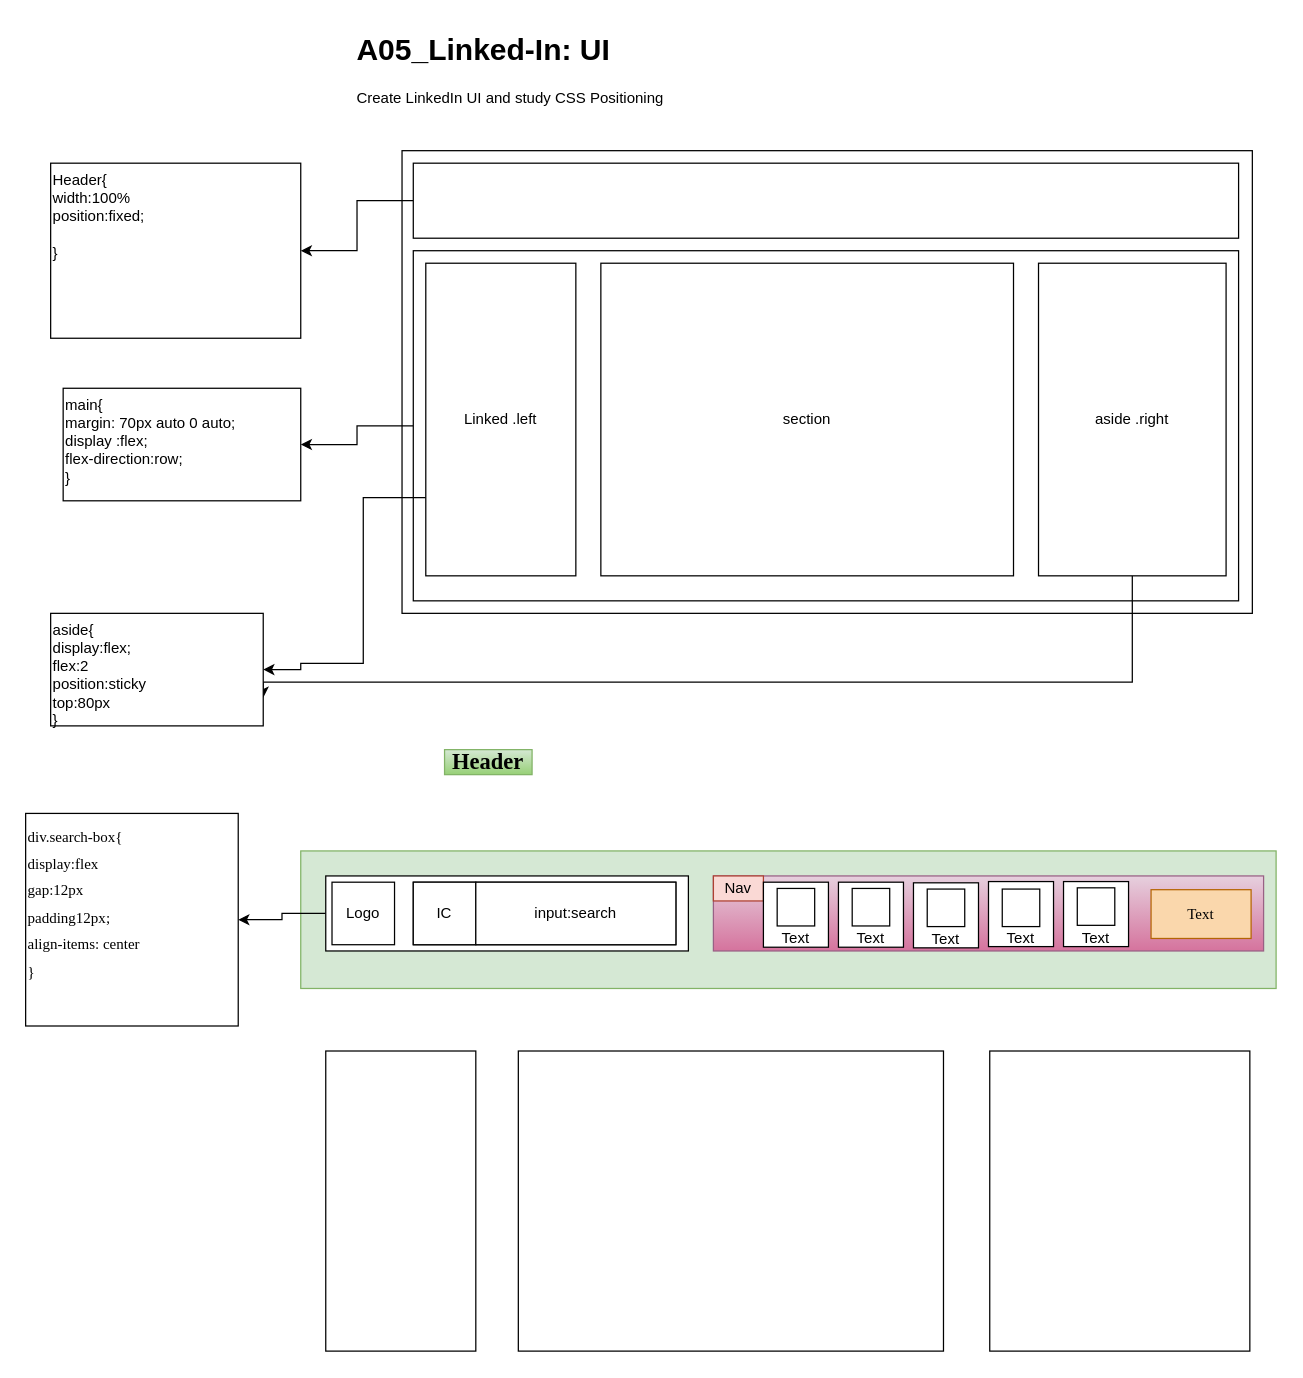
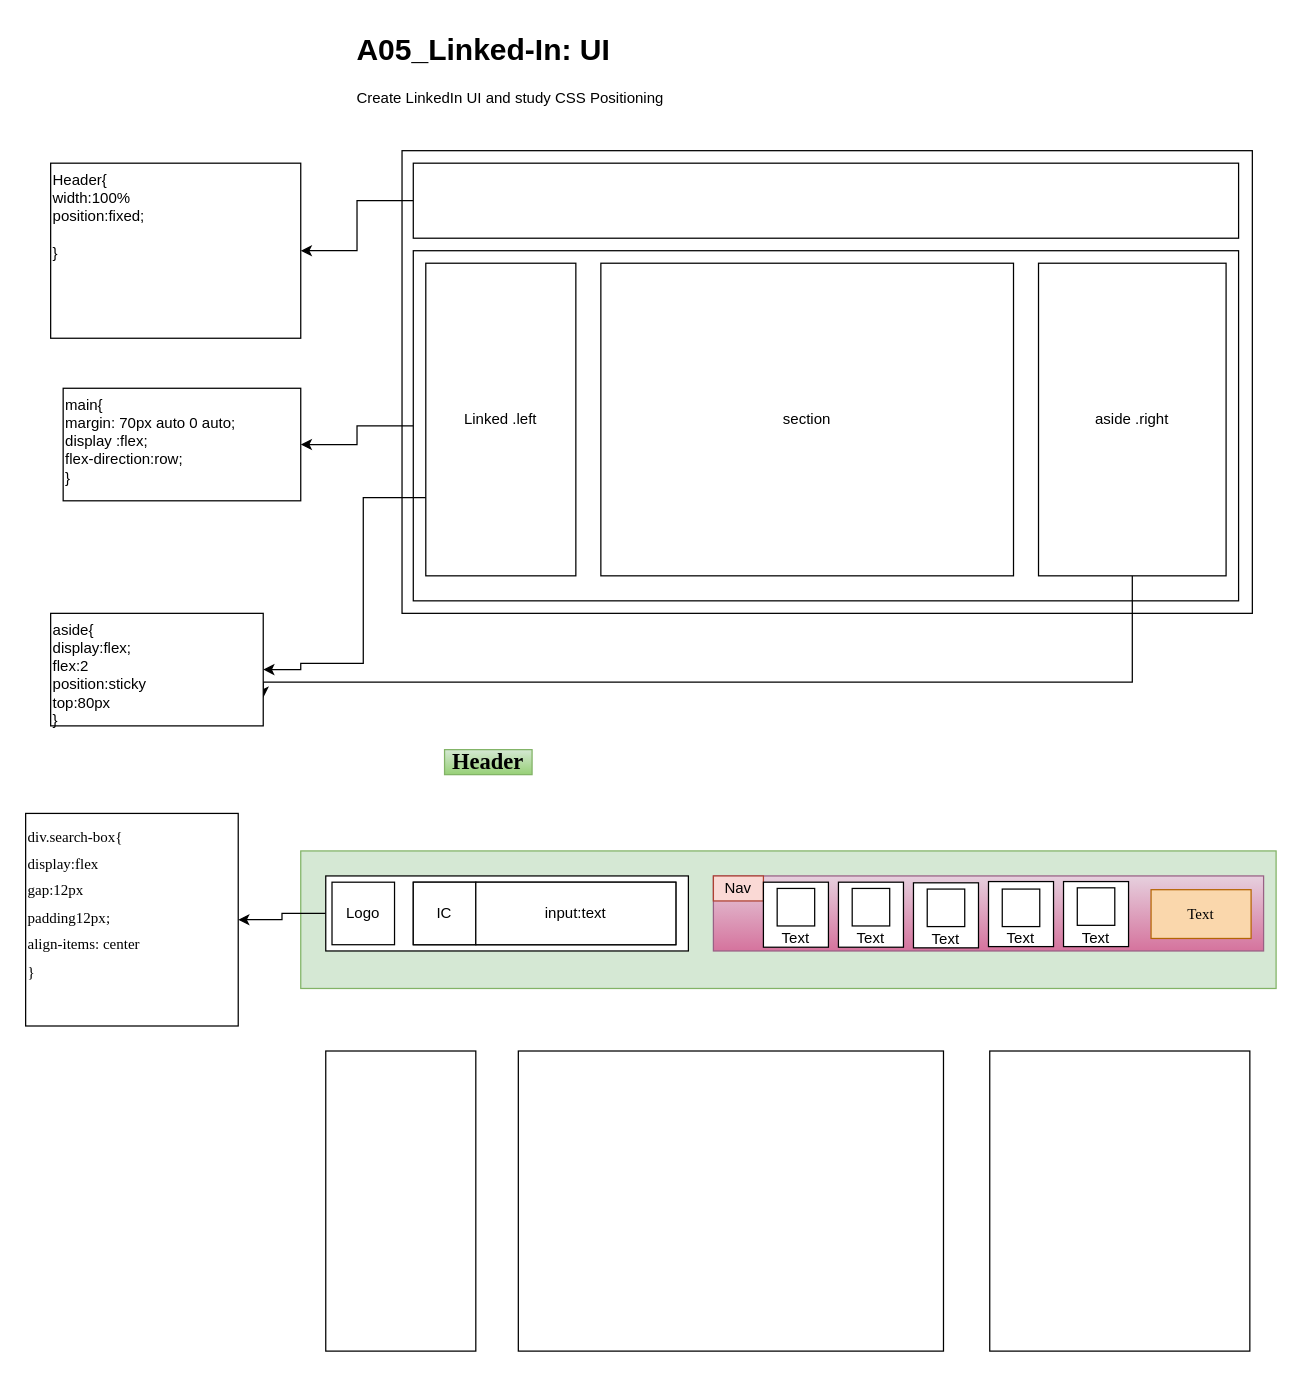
  <mxCell id="0" />
  <mxCell id="1" parent="0" />
  <mxCell id="2" value="&lt;h1&gt;A05_Linked-In: UI&lt;/h1&gt;&lt;div&gt;Create LinkedIn UI and study CSS Positioning&lt;/div&gt;" style="text;html=1;strokeColor=none;fillColor=none;spacing=5;spacingTop=-20;whiteSpace=wrap;overflow=hidden;rounded=0;" vertex="1" parent="1"><mxGeometry x="280" y="20" width="700" height="80" as="geometry" /></mxCell>
  <mxCell id="3" value="" style="rounded=0;whiteSpace=wrap;html=1;" vertex="1" parent="1"><mxGeometry x="321" y="120" width="680" height="370" as="geometry" /></mxCell>
  <mxCell id="4" value="" style="edgeStyle=orthogonalEdgeStyle;rounded=0;orthogonalLoop=1;jettySize=auto;html=1;" edge="1" parent="1" source="5" target="13"><mxGeometry relative="1" as="geometry" /></mxCell>
  <mxCell id="5" value="" style="rounded=0;whiteSpace=wrap;html=1;" vertex="1" parent="1"><mxGeometry x="330" y="130" width="660" height="60" as="geometry" /></mxCell>
  <mxCell id="6" value="" style="edgeStyle=orthogonalEdgeStyle;rounded=0;orthogonalLoop=1;jettySize=auto;html=1;" edge="1" parent="1" source="7" target="14"><mxGeometry relative="1" as="geometry" /></mxCell>
  <mxCell id="7" value="" style="rounded=0;whiteSpace=wrap;html=1;" vertex="1" parent="1"><mxGeometry x="330" y="200" width="660" height="280" as="geometry" /></mxCell>
  <mxCell id="8" style="edgeStyle=orthogonalEdgeStyle;rounded=0;orthogonalLoop=1;jettySize=auto;html=1;exitX=0;exitY=0.75;exitDx=0;exitDy=0;entryX=1;entryY=0.5;entryDx=0;entryDy=0;" edge="1" parent="1" source="9" target="15"><mxGeometry relative="1" as="geometry"><mxPoint x="250" y="530" as="targetPoint" /><Array as="points"><mxPoint x="290" y="398" /><mxPoint x="290" y="530" /><mxPoint y="530" x="240" /></Array></mxGeometry></mxCell>
  <mxCell id="9" value="Linked .left" style="rounded=0;whiteSpace=wrap;html=1;" vertex="1" parent="1"><mxGeometry x="340" y="210" width="120" height="250" as="geometry" /></mxCell>
  <mxCell id="10" value="section" style="rounded=0;whiteSpace=wrap;html=1;" vertex="1" parent="1"><mxGeometry x="480" y="210" width="330" height="250" as="geometry" /></mxCell>
  <mxCell id="11" style="edgeStyle=orthogonalEdgeStyle;rounded=0;orthogonalLoop=1;jettySize=auto;html=1;entryX=1;entryY=0.75;entryDx=0;entryDy=0;" edge="1" parent="1" source="12" target="15"><mxGeometry relative="1" as="geometry"><Array as="points"><mxPoint x="905" y="545" /></Array></mxGeometry></mxCell>
  <mxCell id="12" value="aside .right" style="rounded=0;whiteSpace=wrap;html=1;" vertex="1" parent="1"><mxGeometry x="830" y="210" width="150" height="250" as="geometry" /></mxCell>
  <mxCell id="13" value="Header{&lt;br&gt;&lt;div&gt;width:100%&lt;/div&gt;&lt;div&gt;position:fixed;&lt;/div&gt;&lt;div&gt;&lt;br&gt;&lt;/div&gt;}" style="whiteSpace=wrap;html=1;rounded=0;align=left;verticalAlign=top;" vertex="1" parent="1"><mxGeometry x="40" y="130" width="200" height="140" as="geometry" /></mxCell>
  <mxCell id="14" value="main{&lt;br&gt;margin: 70px auto 0 auto;&lt;br&gt;display :flex;&lt;br&gt;flex-direction:row;&lt;br&gt;}" style="whiteSpace=wrap;html=1;rounded=0;align=left;verticalAlign=top;" vertex="1" parent="1"><mxGeometry x="50" y="310" width="190" height="90" as="geometry" /></mxCell>
  <mxCell id="15" value="aside{&lt;br&gt;display:flex;&lt;br&gt;flex:2&lt;br&gt;position:sticky&lt;br&gt;top:80px&lt;br&gt;}" style="rounded=0;whiteSpace=wrap;html=1;align=left;verticalAlign=top;" vertex="1" parent="1"><mxGeometry x="40" y="490" width="170" height="90" as="geometry" /></mxCell>
  <mxCell id="16" value="" style="rounded=0;whiteSpace=wrap;html=1;fillColor=#d5e8d4;strokeColor=#82b366;" vertex="1" parent="1"><mxGeometry y="680" width="780" height="110" as="geometry" x="240" /></mxCell>
  <mxCell id="17" style="edgeStyle=orthogonalEdgeStyle;rounded=0;orthogonalLoop=1;jettySize=auto;html=1;exitX=0;exitY=0.5;exitDx=0;exitDy=0;fontFamily=Verdana;fontSize=18;" edge="1" parent="1" source="18" target="41"><mxGeometry relative="1" as="geometry"><mxPoint x="180" y="730" as="targetPoint" /></mxGeometry></mxCell>
  <mxCell id="18" value="" style="rounded=0;whiteSpace=wrap;html=1;" vertex="1" parent="1"><mxGeometry x="260" y="700" width="290" height="60" as="geometry" /></mxCell>
  <mxCell id="19" value="Logo" style="whiteSpace=wrap;html=1;aspect=fixed;" vertex="1" parent="1"><mxGeometry x="265" y="705" width="50" height="50" as="geometry" /></mxCell>
  <mxCell id="20" value="" style="rounded=0;whiteSpace=wrap;html=1;" vertex="1" parent="1"><mxGeometry x="330" y="705" width="210" height="50" as="geometry" /></mxCell>
  <mxCell id="21" value="IC" style="whiteSpace=wrap;html=1;aspect=fixed;" vertex="1" parent="1"><mxGeometry x="330" y="705" width="50" height="50" as="geometry" /></mxCell>
- <mxCell id="22" value="input:search" style="rounded=0;whiteSpace=wrap;html=1;" vertex="1" parent="1"><mxGeometry x="380" y="705" width="160" height="50" as="geometry" /></mxCell>
+ <mxCell id="22" value="input:text" style="rounded=0;whiteSpace=wrap;html=1;" vertex="1" parent="1"><mxGeometry x="380" y="705" width="160" height="50" as="geometry" /></mxCell>
  <mxCell id="23" value="" style="rounded=0;whiteSpace=wrap;html=1;fillColor=#e6d0de;gradientColor=#d5739d;strokeColor=#996185;" vertex="1" parent="1"><mxGeometry x="570" y="700" width="440" height="60" as="geometry" /></mxCell>
  <mxCell id="24" value="Nav" style="text;html=1;strokeColor=#ae4132;fillColor=#fad9d5;align=center;verticalAlign=middle;whiteSpace=wrap;rounded=0;" vertex="1" parent="1"><mxGeometry x="570" y="700" width="40" height="20" as="geometry" /></mxCell>
  <mxCell id="25" value="" style="rounded=0;whiteSpace=wrap;html=1;" vertex="1" parent="1"><mxGeometry x="610" y="705" width="52" height="52" as="geometry" /></mxCell>
  <mxCell id="26" value="" style="whiteSpace=wrap;html=1;aspect=fixed;" vertex="1" parent="1"><mxGeometry x="621" y="710" width="30" height="30" as="geometry" /></mxCell>
  <mxCell id="27" value="Text" style="text;html=1;strokeColor=none;fillColor=none;align=center;verticalAlign=middle;whiteSpace=wrap;rounded=0;" vertex="1" parent="1"><mxGeometry x="621" y="740" width="30" height="20" as="geometry" /></mxCell>
  <mxCell id="28" value="" style="rounded=0;whiteSpace=wrap;html=1;" vertex="1" parent="1"><mxGeometry x="670" y="705" width="52" height="52" as="geometry" /></mxCell>
  <mxCell id="29" value="Text" style="text;html=1;strokeColor=none;fillColor=none;align=center;verticalAlign=middle;whiteSpace=wrap;rounded=0;" vertex="1" parent="1"><mxGeometry x="681" y="740" width="30" height="20" as="geometry" /></mxCell>
  <mxCell id="30" value="" style="whiteSpace=wrap;html=1;aspect=fixed;" vertex="1" parent="1"><mxGeometry x="681" y="710" width="30" height="30" as="geometry" /></mxCell>
  <mxCell id="31" value="" style="rounded=0;whiteSpace=wrap;html=1;" vertex="1" parent="1"><mxGeometry x="730" y="705.5" width="52" height="52" as="geometry" /></mxCell>
  <mxCell id="32" value="Text" style="text;html=1;strokeColor=none;fillColor=none;align=center;verticalAlign=middle;whiteSpace=wrap;rounded=0;" vertex="1" parent="1"><mxGeometry x="741" y="740.5" width="30" height="20" as="geometry" /></mxCell>
  <mxCell id="33" value="" style="whiteSpace=wrap;html=1;aspect=fixed;" vertex="1" parent="1"><mxGeometry x="741" y="710.5" width="30" height="30" as="geometry" /></mxCell>
  <mxCell id="34" value="" style="rounded=0;whiteSpace=wrap;html=1;" vertex="1" parent="1"><mxGeometry x="790" y="704.5" width="52" height="52" as="geometry" /></mxCell>
  <mxCell id="35" value="Text" style="text;html=1;strokeColor=none;fillColor=none;align=center;verticalAlign=middle;whiteSpace=wrap;rounded=0;" vertex="1" parent="1"><mxGeometry x="801" y="739.5" width="30" height="20" as="geometry" /></mxCell>
  <mxCell id="36" value="" style="whiteSpace=wrap;html=1;aspect=fixed;" vertex="1" parent="1"><mxGeometry x="801" y="710.5" width="30" height="30" as="geometry" /></mxCell>
  <mxCell id="37" value="" style="rounded=0;whiteSpace=wrap;html=1;" vertex="1" parent="1"><mxGeometry x="850" y="704.5" width="52" height="52" as="geometry" /></mxCell>
  <mxCell id="38" value="Text" style="text;html=1;strokeColor=none;fillColor=none;align=center;verticalAlign=middle;whiteSpace=wrap;rounded=0;" vertex="1" parent="1"><mxGeometry x="861" y="739.5" width="30" height="20" as="geometry" /></mxCell>
  <mxCell id="39" value="" style="whiteSpace=wrap;html=1;aspect=fixed;" vertex="1" parent="1"><mxGeometry x="861" y="709.5" width="30" height="30" as="geometry" /></mxCell>
  <mxCell id="40" value="&lt;font style=&quot;font-size: 18px&quot; face=&quot;Verdana&quot;&gt;&lt;b&gt;Header&lt;/b&gt;&lt;/font&gt;" style="text;html=1;strokeColor=#82b366;fillColor=#d5e8d4;align=center;verticalAlign=middle;whiteSpace=wrap;rounded=0;gradientColor=#97d077;" vertex="1" parent="1"><mxGeometry x="355" y="599" width="70" height="20" as="geometry" /></mxCell>
  <mxCell id="41" value="&lt;font style=&quot;font-size: 12px&quot;&gt;div.search-box{&lt;br&gt;display:flex&lt;br&gt;gap:12px&lt;br&gt;padding12px;&lt;br&gt;align-items: center&lt;br&gt;}&lt;br&gt;&lt;/font&gt;" style="rounded=0;whiteSpace=wrap;html=1;fontFamily=Verdana;fontSize=18;align=left;verticalAlign=top;" vertex="1" parent="1"><mxGeometry x="20" y="650" width="170" height="170" as="geometry" /></mxCell>
  <mxCell id="42" value="Text" style="text;html=1;strokeColor=#b46504;fillColor=#fad7ac;align=center;verticalAlign=middle;whiteSpace=wrap;rounded=0;fontFamily=Verdana;fontSize=12;" vertex="1" parent="1"><mxGeometry x="920" y="711" width="80" height="39" as="geometry" /></mxCell>
  <mxCell id="43" value="" style="rounded=0;whiteSpace=wrap;html=1;fontFamily=Verdana;fontSize=12;" vertex="1" parent="1"><mxGeometry x="260" y="840" width="120" height="240" as="geometry" /></mxCell>
  <mxCell id="44" value="" style="rounded=0;whiteSpace=wrap;html=1;fontFamily=Verdana;fontSize=12;" vertex="1" parent="1"><mxGeometry x="414" y="840" width="340" height="240" as="geometry" /></mxCell>
  <mxCell id="45" value="" style="rounded=0;whiteSpace=wrap;html=1;fontFamily=Verdana;fontSize=12;" vertex="1" parent="1"><mxGeometry x="791" y="840" width="208" height="240" as="geometry" /></mxCell>
